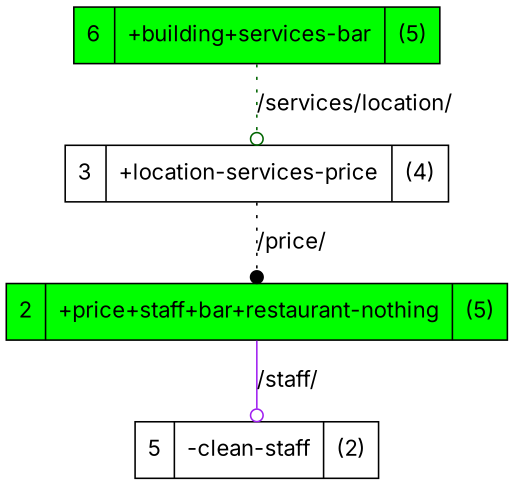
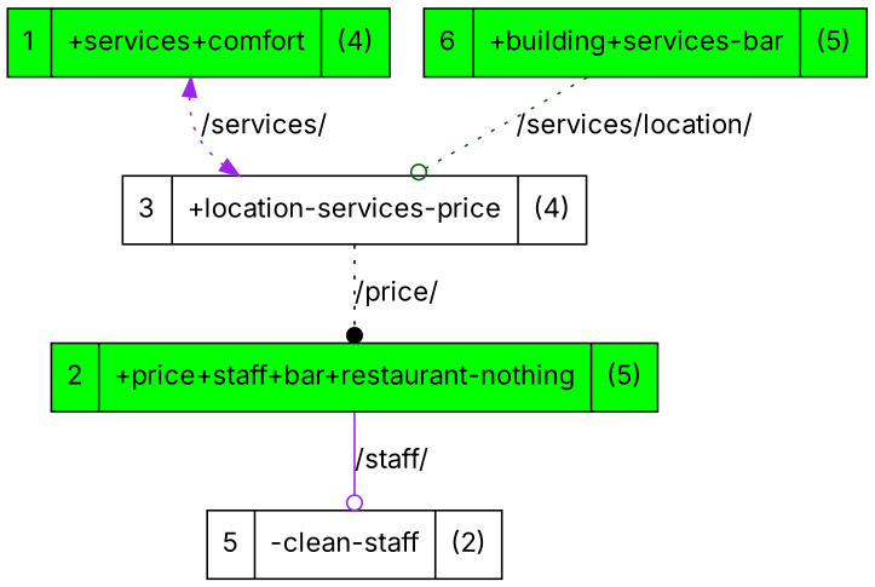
  strict digraph {
    fontname=Inter
    node [fillcolor=green fontname=Inter shape=record style=filled]
    edge [color=purple fontname=Inter style=dotted]
+   n1 [label="1 | +services+comfort| (4)"]
    n2 [label="3 | +location-services-price| (4)" fillcolor="" style=""]
    n3 [label="2 | +price+staff+bar+restaurant-nothing| (5)"]
    n4 [label="5 | -clean-staff| (2)" fillcolor="" style=""]
    n5 [label="6 | +building+services-bar| (5)"]
+   n1 -> n2 [dir=both label="/services/"]
+   n2 -> n1 [color=transparent style=""]
    n2 -> n3 [arrowhead=dot color=black label="/price/"]
    n3 -> n4 [arrowhead=odot label="/staff/" style=solid]
    n5 -> n2 [arrowhead=odot color=darkgreen label="/services/location/"]
  }
